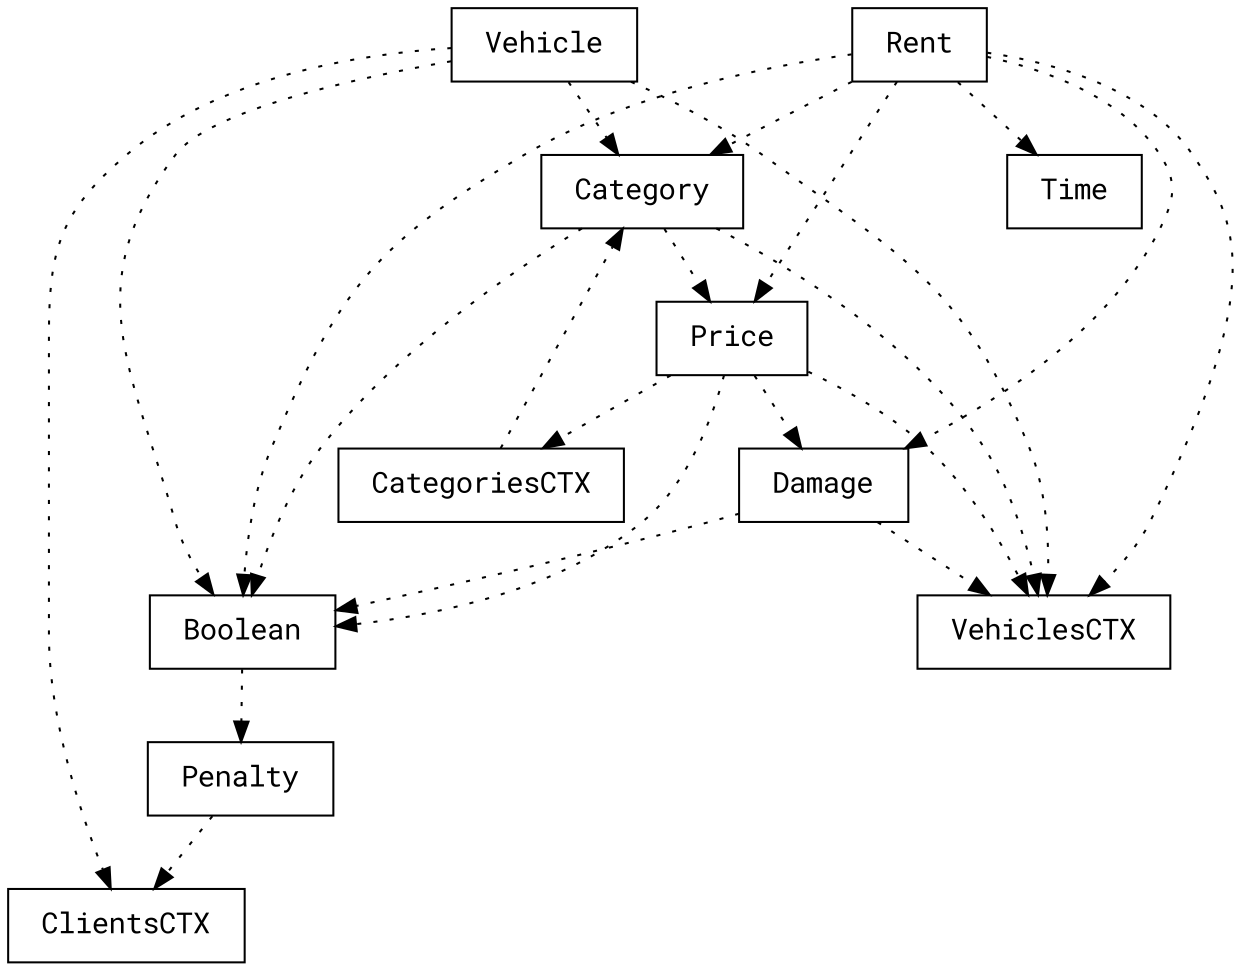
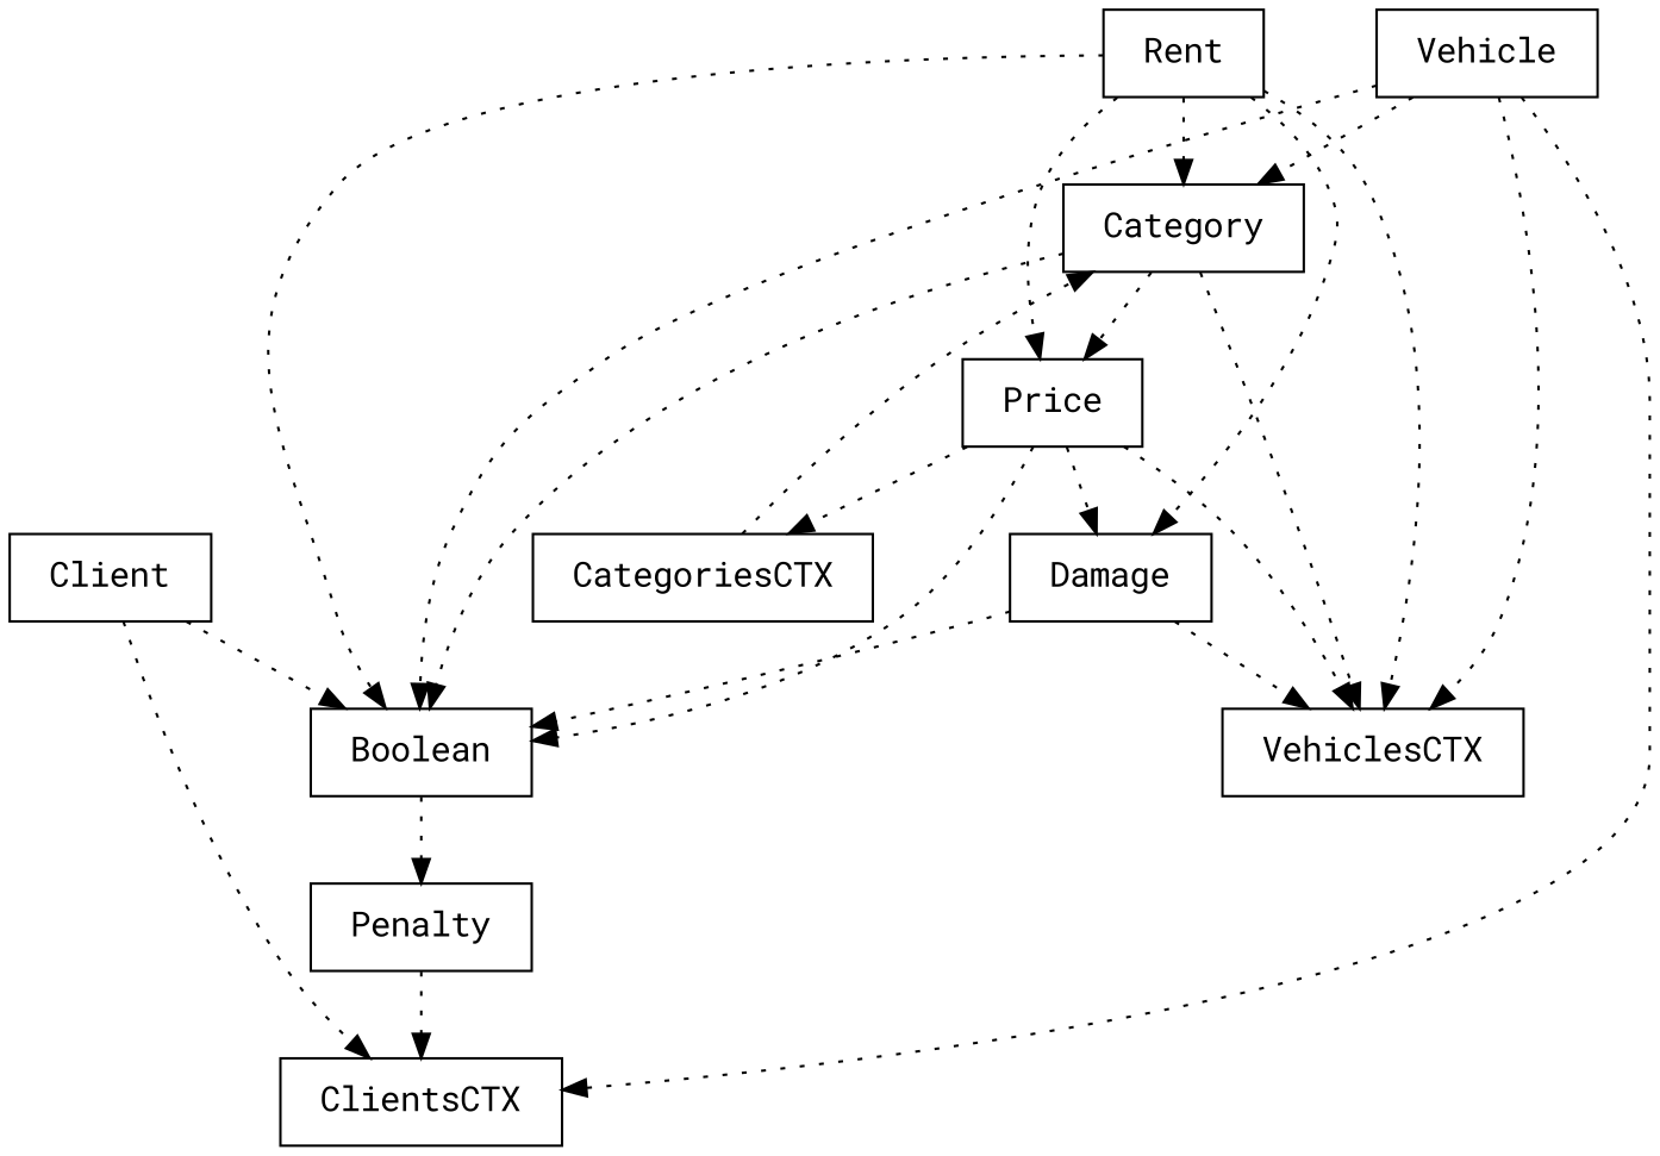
  digraph {
    fontname="Roboto Mono"
    node [fontname="Roboto Mono" shape=box]
    edge [fontname="Roboto Mono" style=dotted]
    n1 [label=" Boolean "]
    n2 [label=" Penalty "]
    n3 [label=" CategoriesCTX "]
    n4 [label=" Category "]
    n5 [label=" Price "]
    n6 [label=" VehiclesCTX "]
    n7 [label=" Damage "]
+   n8 [label=" Client "]
    n9 [label=" ClientsCTX "]
    n10 [label=" Rent "]
-   n11 [label=" Time "]
    n12 [label=" Vehicle "]
    n1 -> n2
    n2 -> n9
    n3 -> n4
    n4 -> n1
    n4 -> n5
    n4 -> n6
    n5 -> n1
    n5 -> n3
    n5 -> n6
    n5 -> n7
    n7 -> n1
    n7 -> n6
+   n8 -> n1
+   n8 -> n9
    n10 -> n1
    n10 -> n4
    n10 -> n5
    n10 -> n6
    n10 -> n7
-   n10 -> n11
    n12 -> n1
    n12 -> n4
    n12 -> n6
    n12 -> n9
  }
